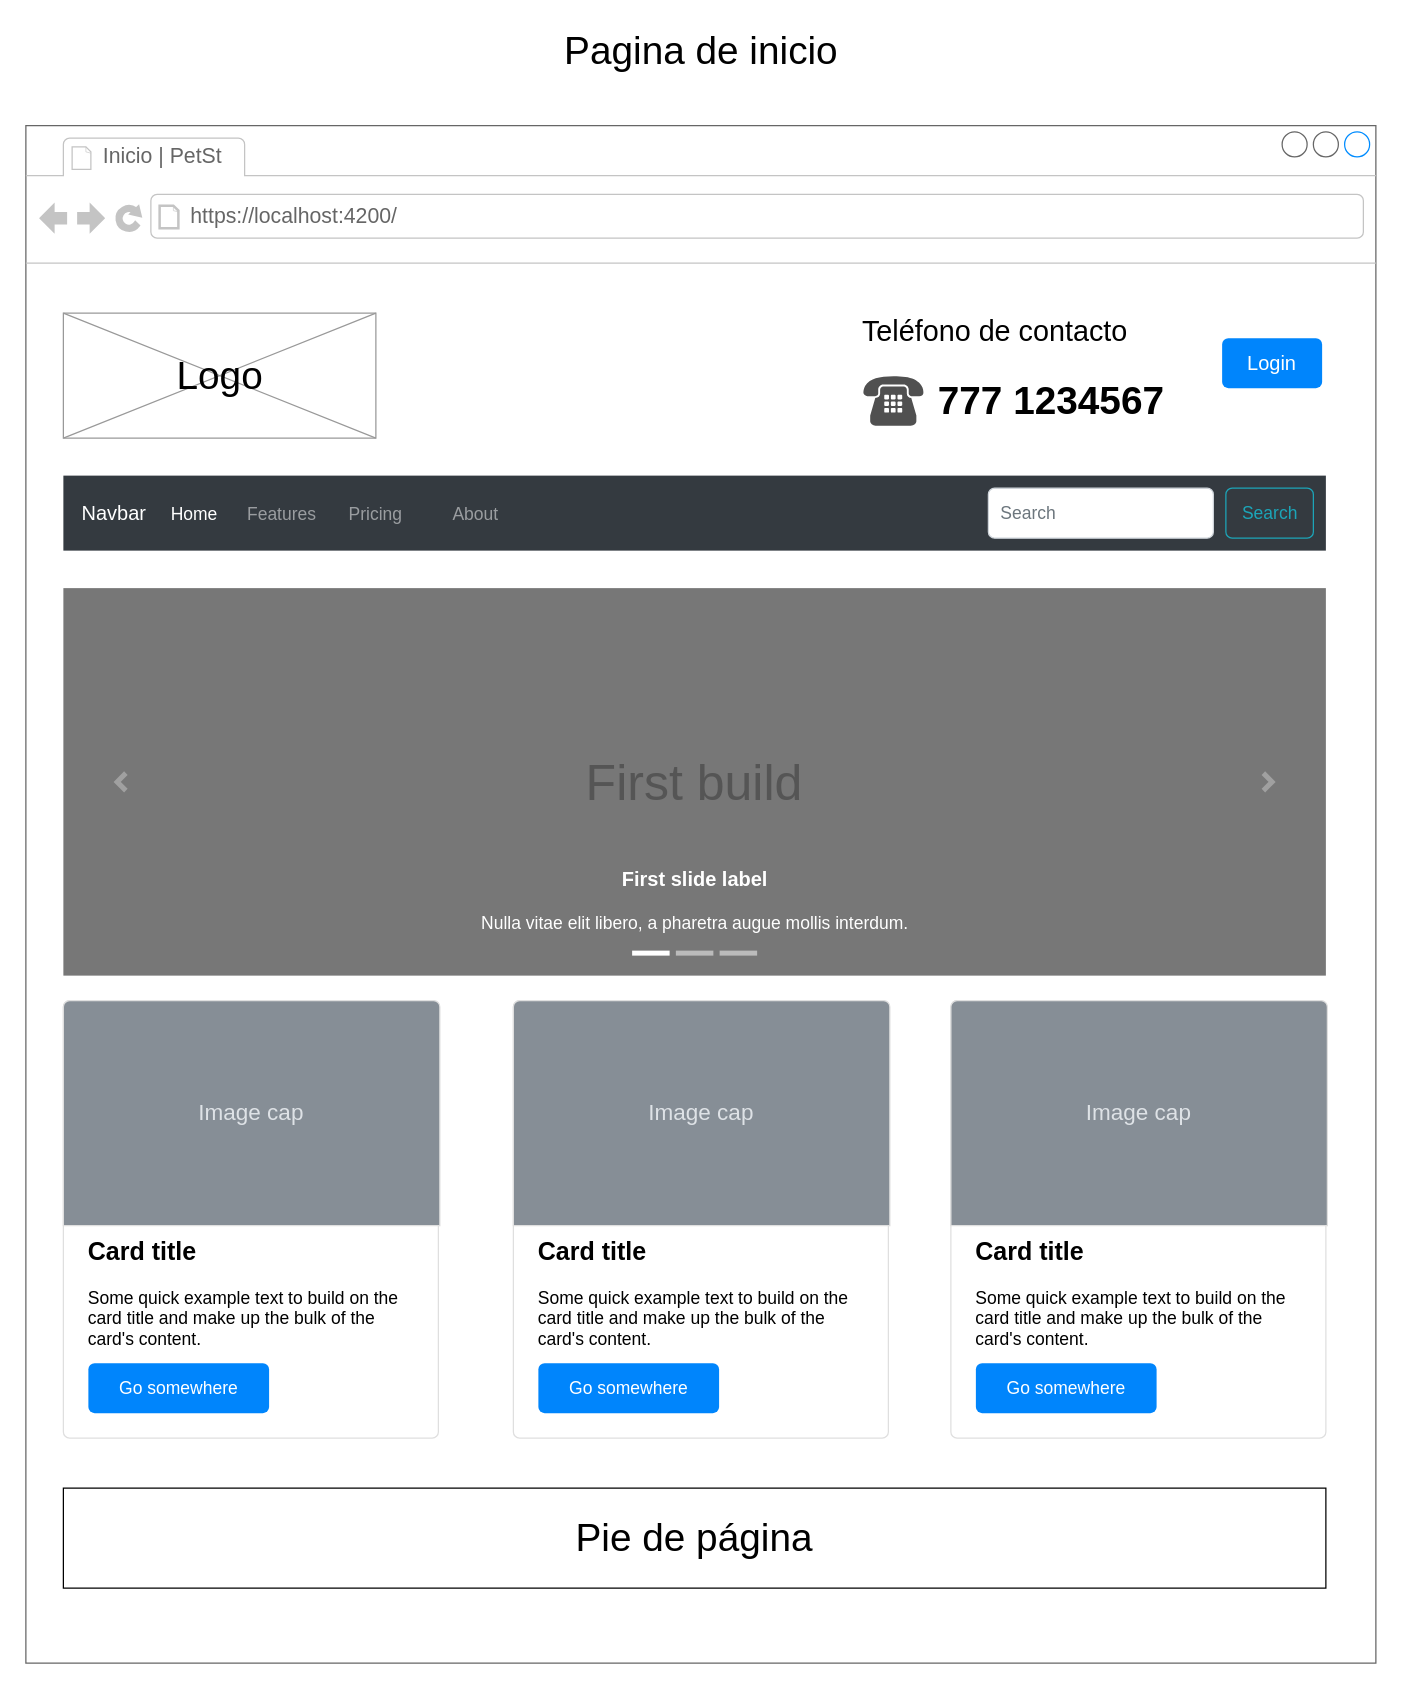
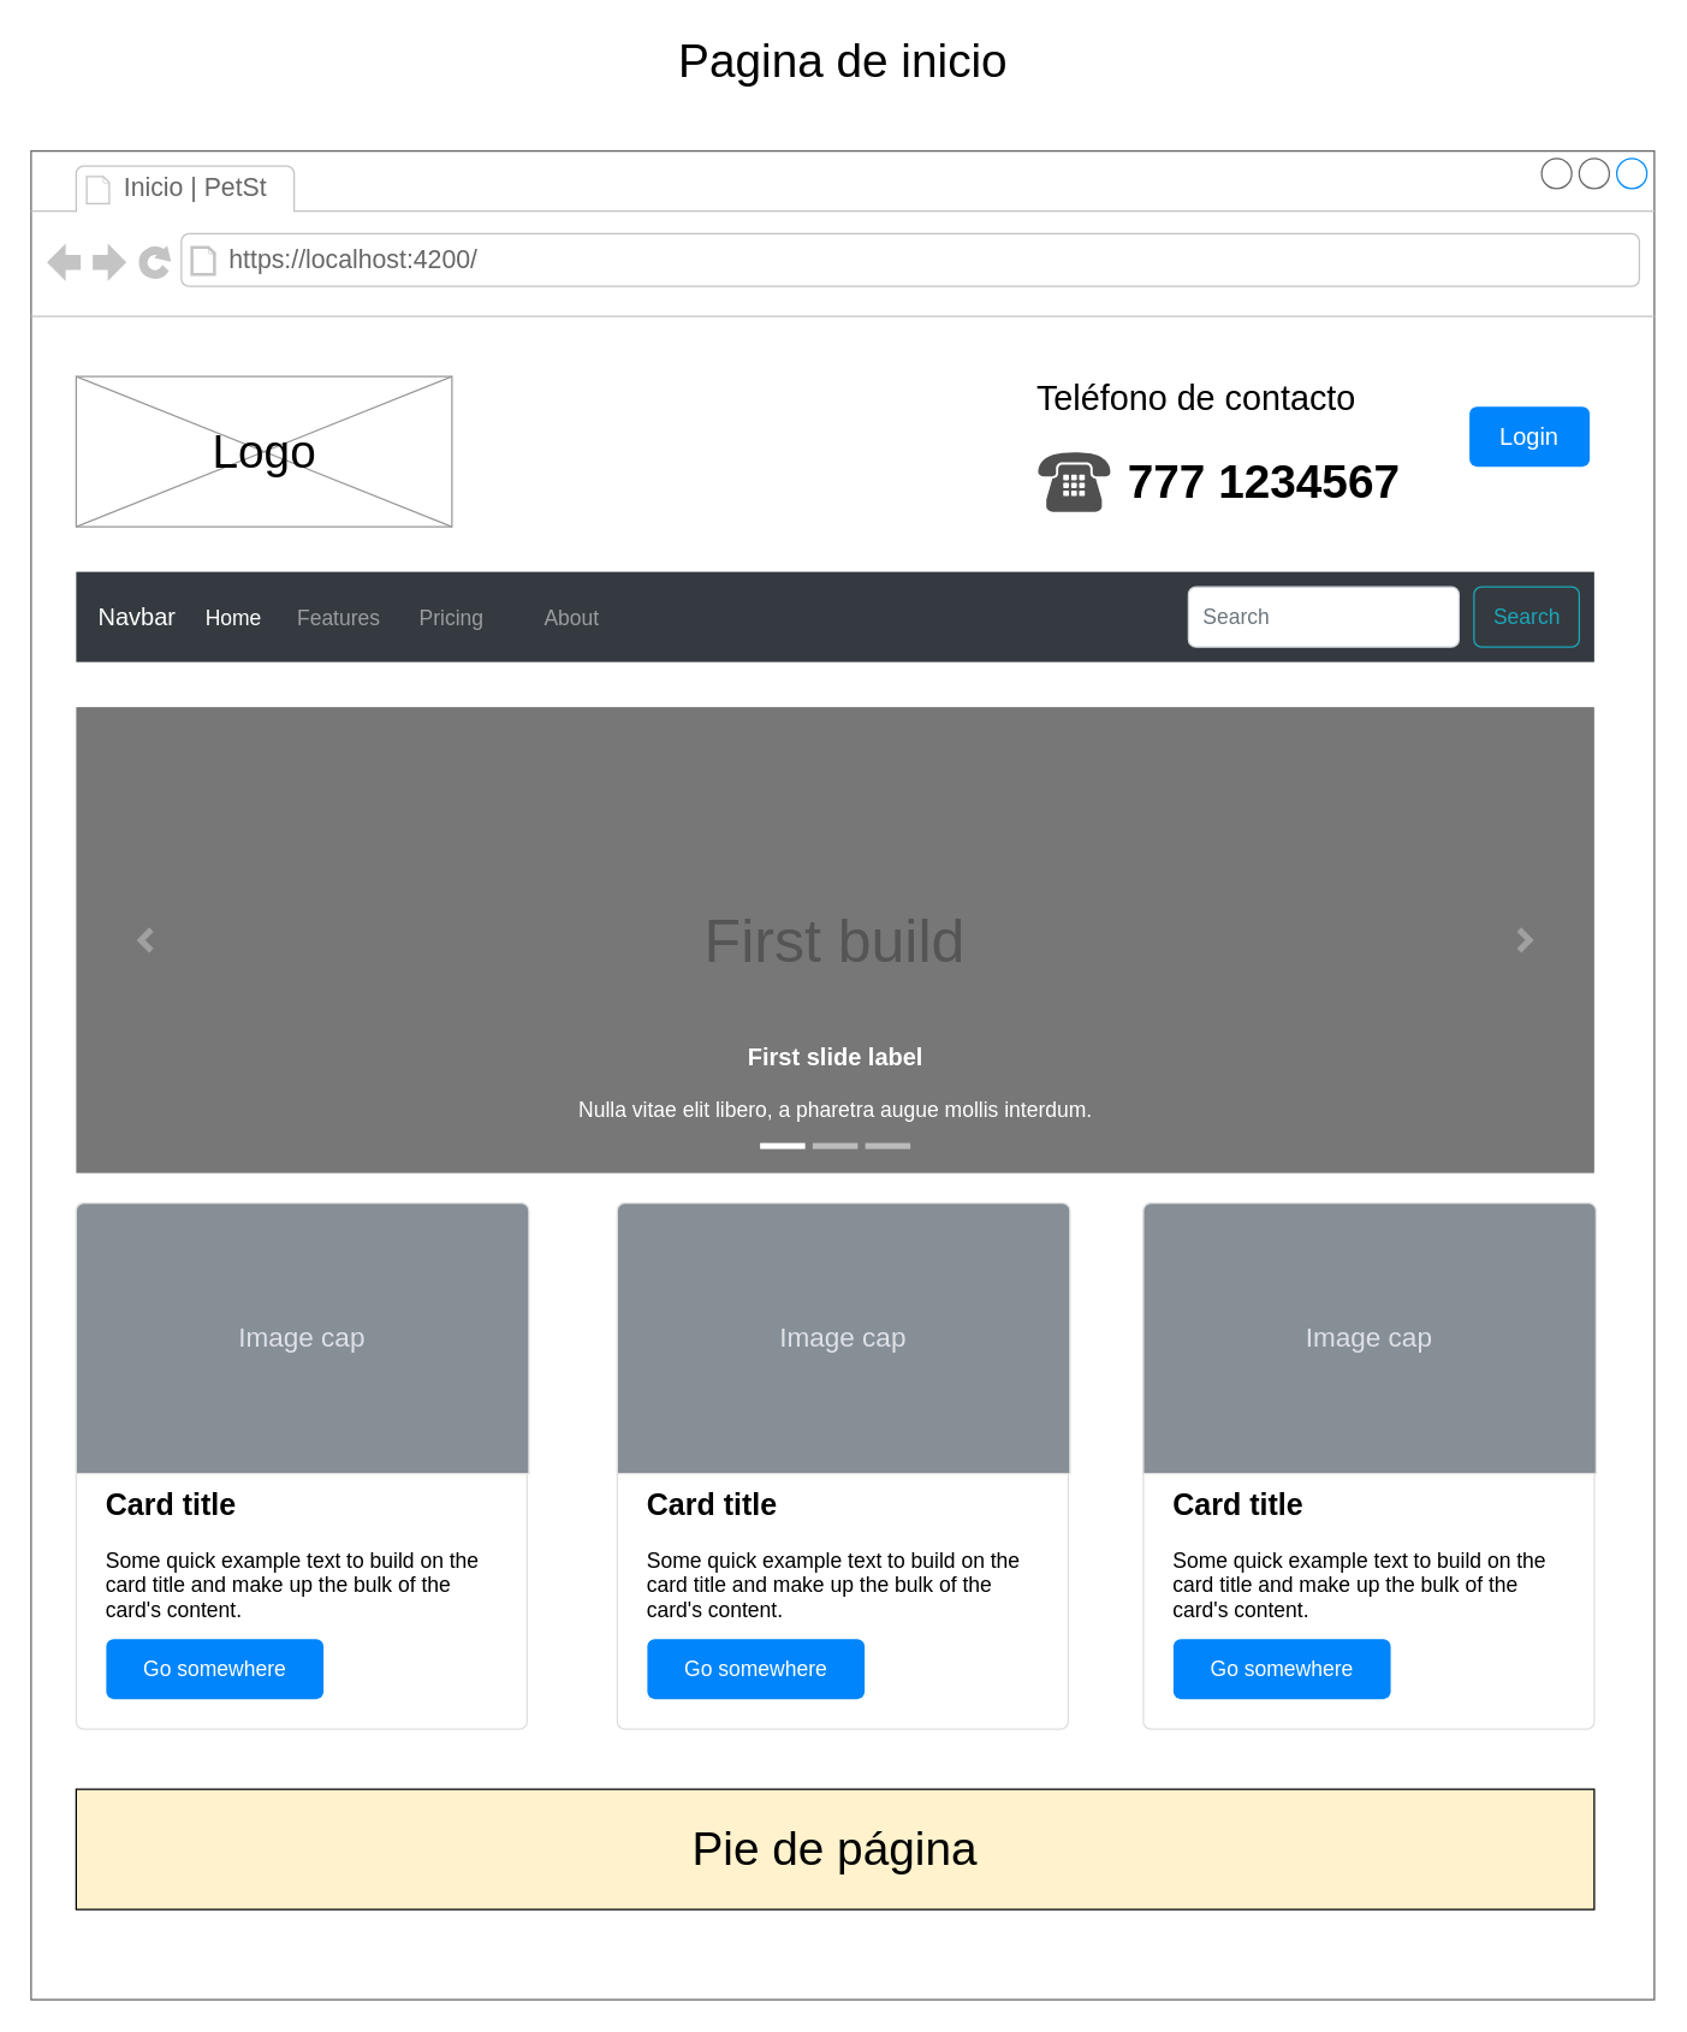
  <mxCell id="0" />
  <mxCell id="1" parent="0" />
  <mxCell id="2" value="" style="strokeWidth=1;shadow=0;dashed=0;align=center;html=1;shape=mxgraph.mockup.containers.browserWindow;rSize=0;strokeColor=#666666;strokeColor2=#008cff;strokeColor3=#c4c4c4;mainText=,;recursiveResize=0;fontSize=14;" vertex="1" parent="1"><mxGeometry x="20" y="100" width="1080" height="1230" as="geometry" /></mxCell>
  <mxCell id="3" value="Inicio | PetSt" style="strokeWidth=1;shadow=0;dashed=0;align=center;html=1;shape=mxgraph.mockup.containers.anchor;fontSize=17;fontColor=#666666;align=left;" vertex="1" parent="2"><mxGeometry x="60" y="12" width="110" height="26" as="geometry" /></mxCell>
  <mxCell id="4" value="https://localhost:4200/" style="strokeWidth=1;shadow=0;dashed=0;align=center;html=1;shape=mxgraph.mockup.containers.anchor;rSize=0;fontSize=17;fontColor=#666666;align=left;" vertex="1" parent="2"><mxGeometry x="130" y="60" width="250" height="26" as="geometry" /></mxCell>
  <mxCell id="5" value="Teléfono de contacto" style="text;html=1;resizable=0;autosize=1;align=center;verticalAlign=middle;points=[];fillColor=none;strokeColor=none;rounded=0;fontSize=23;" vertex="1" parent="2"><mxGeometry x="660" y="150" width="230" height="30" as="geometry" /></mxCell>
  <mxCell id="6" value="" style="pointerEvents=1;shadow=0;dashed=0;html=1;strokeColor=none;fillColor=#505050;labelPosition=center;verticalLabelPosition=bottom;verticalAlign=top;outlineConnect=0;align=center;shape=mxgraph.office.devices.phone_traditional;fontSize=23;" vertex="1" parent="2"><mxGeometry x="670" y="200" width="48" height="40" as="geometry" /></mxCell>
  <mxCell id="7" value="777 1234567" style="text;html=1;resizable=0;autosize=1;align=center;verticalAlign=middle;points=[];fillColor=none;strokeColor=none;rounded=0;fontSize=31;fontStyle=1" vertex="1" parent="2"><mxGeometry x="720" y="200" width="200" height="40" as="geometry" /></mxCell>
  <mxCell id="8" value="" style="group" vertex="1" connectable="0" parent="2"><mxGeometry x="30" y="150" width="250" height="100" as="geometry" /></mxCell>
  <mxCell id="9" value="" style="verticalLabelPosition=bottom;shadow=0;dashed=0;align=center;html=1;verticalAlign=top;strokeWidth=1;shape=mxgraph.mockup.graphics.simpleIcon;strokeColor=#999999;fontSize=31;" vertex="1" parent="8"><mxGeometry width="250" height="100" as="geometry" /></mxCell>
  <mxCell id="10" value="Logo" style="text;html=1;resizable=0;autosize=1;align=center;verticalAlign=middle;points=[];fillColor=none;strokeColor=none;rounded=0;fontSize=31;" vertex="1" parent="8"><mxGeometry x="85" y="30" width="80" height="40" as="geometry" /></mxCell>
  <mxCell id="11" value="Login" style="html=1;shadow=0;dashed=0;shape=mxgraph.bootstrap.rrect;rSize=5;strokeColor=none;strokeWidth=1;fillColor=#0085FC;fontColor=#FFFFFF;whiteSpace=wrap;align=center;verticalAlign=middle;spacingLeft=0;fontStyle=0;fontSize=16;spacing=5;" vertex="1" parent="2"><mxGeometry x="957" y="170" width="80" height="40" as="geometry" /></mxCell>
  <mxCell id="12" value="Navbar" style="html=1;shadow=0;dashed=0;fillColor=#343A40;strokeColor=none;fontSize=16;fontColor=#ffffff;align=left;spacing=15;" vertex="1" parent="2"><mxGeometry x="30" y="280" width="1010" height="60" as="geometry" /></mxCell>
  <mxCell id="13" value="Home" style="fillColor=none;strokeColor=none;fontSize=14;fontColor=#ffffff;align=center;" vertex="1" parent="12"><mxGeometry width="70" height="40" relative="1" as="geometry"><mxPoint x="70" y="10" as="offset" /></mxGeometry></mxCell>
  <mxCell id="14" value="Features" style="fillColor=none;strokeColor=none;fontSize=14;fontColor=#9A9DA0;align=center;" vertex="1" parent="12"><mxGeometry width="70" height="40" relative="1" as="geometry"><mxPoint x="140" y="10" as="offset" /></mxGeometry></mxCell>
  <mxCell id="15" value="Pricing" style="fillColor=none;strokeColor=none;fontSize=14;fontColor=#9A9DA0;align=center;spacingRight=0;" vertex="1" parent="12"><mxGeometry width="80" height="40" relative="1" as="geometry"><mxPoint x="210" y="10" as="offset" /></mxGeometry></mxCell>
  <mxCell id="16" value="About" style="fillColor=none;strokeColor=none;fontSize=14;fontColor=#9A9DA0;align=center;" vertex="1" parent="12"><mxGeometry width="80" height="40" relative="1" as="geometry"><mxPoint x="290" y="10" as="offset" /></mxGeometry></mxCell>
  <mxCell id="17" value="Search" style="html=1;shadow=0;dashed=0;shape=mxgraph.bootstrap.rrect;rSize=5;fontSize=14;fontColor=#1CA5B8;strokeColor=#1CA5B8;fillColor=none;" vertex="1" parent="12"><mxGeometry x="1" width="70" height="40" relative="1" as="geometry"><mxPoint x="-80" y="10" as="offset" /></mxGeometry></mxCell>
  <mxCell id="18" value="Search" style="html=1;shadow=0;dashed=0;shape=mxgraph.bootstrap.rrect;rSize=5;fontSize=14;fontColor=#6C767D;strokeColor=#CED4DA;fillColor=#ffffff;align=left;spacing=10;" vertex="1" parent="12"><mxGeometry x="1" width="180" height="40" relative="1" as="geometry"><mxPoint x="-270" y="10" as="offset" /></mxGeometry></mxCell>
  <mxCell id="19" value="First build" style="html=1;shadow=0;dashed=0;strokeColor=none;strokeWidth=1;fillColor=#777777;fontColor=#555555;whiteSpace=wrap;align=center;verticalAlign=middle;fontStyle=0;fontSize=40;" vertex="1" parent="2"><mxGeometry x="30" y="370" width="1010" height="310" as="geometry" /></mxCell>
  <mxCell id="20" value="" style="html=1;verticalLabelPosition=bottom;labelBackgroundColor=#ffffff;verticalAlign=top;shadow=0;dashed=0;strokeWidth=4;shape=mxgraph.ios7.misc.more;strokeColor=#a0a0a0;" vertex="1" parent="19"><mxGeometry x="1" y="0.5" width="7" height="14" relative="1" as="geometry"><mxPoint x="-50" y="-7" as="offset" /></mxGeometry></mxCell>
  <mxCell id="21" value="" style="flipH=1;html=1;verticalLabelPosition=bottom;labelBackgroundColor=#ffffff;verticalAlign=top;shadow=0;dashed=0;strokeWidth=4;shape=mxgraph.ios7.misc.more;strokeColor=#a0a0a0;" vertex="1" parent="19"><mxGeometry y="0.5" width="7" height="14" relative="1" as="geometry"><mxPoint x="43" y="-7" as="offset" /></mxGeometry></mxCell>
  <mxCell id="22" value="" style="html=1;shadow=0;strokeColor=none;fillColor=#ffffff;" vertex="1" parent="19"><mxGeometry x="0.5" y="1" width="30" height="4" relative="1" as="geometry"><mxPoint x="-50" y="-20" as="offset" /></mxGeometry></mxCell>
  <mxCell id="23" value="" style="html=1;shadow=0;strokeColor=none;fillColor=#BBBBBB;" vertex="1" parent="19"><mxGeometry x="0.5" y="1" width="30" height="4" relative="1" as="geometry"><mxPoint x="-15" y="-20" as="offset" /></mxGeometry></mxCell>
  <mxCell id="24" value="" style="html=1;shadow=0;strokeColor=none;fillColor=#BBBBBB;" vertex="1" parent="19"><mxGeometry x="0.5" y="1" width="30" height="4" relative="1" as="geometry"><mxPoint x="20" y="-20" as="offset" /></mxGeometry></mxCell>
  <mxCell id="25" value="&lt;font style=&quot;font-size: 16px&quot;&gt;&lt;b&gt;First slide label&lt;/b&gt;&lt;/font&gt;&lt;br style=&quot;font-size: 14px&quot;&gt;&lt;br style=&quot;font-size: 14px&quot;&gt;Nulla vitae elit libero, a pharetra augue mollis interdum." style="html=1;shadow=0;strokeColor=none;fillColor=none;resizeWidth=1;fontColor=#FFFFFF;fontSize=14;" vertex="1" parent="19"><mxGeometry y="1" width="1010" height="60" relative="1" as="geometry"><mxPoint y="-90" as="offset" /></mxGeometry></mxCell>
  <mxCell id="26" value="&lt;b&gt;&lt;font style=&quot;font-size: 20px&quot;&gt;Card title&lt;/font&gt;&lt;/b&gt;&lt;br style=&quot;font-size: 14px&quot;&gt;&lt;br style=&quot;font-size: 14px&quot;&gt;Some quick example text to build on the card title and make up the bulk of the card's content." style="html=1;shadow=0;dashed=0;shape=mxgraph.bootstrap.rrect;rSize=5;strokeColor=#DFDFDF;html=1;whiteSpace=wrap;fillColor=#ffffff;fontColor=#000000;verticalAlign=bottom;align=left;spacing=20;spacingBottom=50;fontSize=14;" vertex="1" parent="2"><mxGeometry x="30" y="700" width="300" height="350" as="geometry" /></mxCell>
  <mxCell id="27" value="Image cap" style="html=1;shadow=0;dashed=0;shape=mxgraph.bootstrap.topButton;rSize=5;perimeter=none;whiteSpace=wrap;fillColor=#868E96;strokeColor=#DFDFDF;fontColor=#DEE2E6;resizeWidth=1;fontSize=18;" vertex="1" parent="26"><mxGeometry width="301.205" height="180" relative="1" as="geometry" /></mxCell>
  <mxCell id="28" value="Go somewhere" style="html=1;shadow=0;dashed=0;shape=mxgraph.bootstrap.rrect;rSize=5;perimeter=none;whiteSpace=wrap;fillColor=#0085FC;strokeColor=none;fontColor=#ffffff;resizeWidth=1;fontSize=14;" vertex="1" parent="26"><mxGeometry y="1" width="144.578" height="40" relative="1" as="geometry"><mxPoint x="20" y="-60" as="offset" /></mxGeometry></mxCell>
  <mxCell id="29" value="&lt;b&gt;&lt;font style=&quot;font-size: 20px&quot;&gt;Card title&lt;/font&gt;&lt;/b&gt;&lt;br style=&quot;font-size: 14px&quot;&gt;&lt;br style=&quot;font-size: 14px&quot;&gt;Some quick example text to build on the card title and make up the bulk of the card's content." style="html=1;shadow=0;dashed=0;shape=mxgraph.bootstrap.rrect;rSize=5;strokeColor=#DFDFDF;html=1;whiteSpace=wrap;fillColor=#ffffff;fontColor=#000000;verticalAlign=bottom;align=left;spacing=20;spacingBottom=50;fontSize=14;" vertex="1" parent="2"><mxGeometry x="390" y="700" width="300" height="350" as="geometry" /></mxCell>
  <mxCell id="30" value="Image cap" style="html=1;shadow=0;dashed=0;shape=mxgraph.bootstrap.topButton;rSize=5;perimeter=none;whiteSpace=wrap;fillColor=#868E96;strokeColor=#DFDFDF;fontColor=#DEE2E6;resizeWidth=1;fontSize=18;" vertex="1" parent="29"><mxGeometry width="301.205" height="180" relative="1" as="geometry" /></mxCell>
  <mxCell id="31" value="Go somewhere" style="html=1;shadow=0;dashed=0;shape=mxgraph.bootstrap.rrect;rSize=5;perimeter=none;whiteSpace=wrap;fillColor=#0085FC;strokeColor=none;fontColor=#ffffff;resizeWidth=1;fontSize=14;" vertex="1" parent="29"><mxGeometry y="1" width="144.578" height="40" relative="1" as="geometry"><mxPoint x="20" y="-60" as="offset" /></mxGeometry></mxCell>
  <mxCell id="32" value="&lt;b&gt;&lt;font style=&quot;font-size: 20px&quot;&gt;Card title&lt;/font&gt;&lt;/b&gt;&lt;br style=&quot;font-size: 14px&quot;&gt;&lt;br style=&quot;font-size: 14px&quot;&gt;Some quick example text to build on the card title and make up the bulk of the card's content." style="html=1;shadow=0;dashed=0;shape=mxgraph.bootstrap.rrect;rSize=5;strokeColor=#DFDFDF;html=1;whiteSpace=wrap;fillColor=#ffffff;fontColor=#000000;verticalAlign=bottom;align=left;spacing=20;spacingBottom=50;fontSize=14;" vertex="1" parent="2"><mxGeometry x="740" y="700" width="300" height="350" as="geometry" /></mxCell>
  <mxCell id="33" value="Image cap" style="html=1;shadow=0;dashed=0;shape=mxgraph.bootstrap.topButton;rSize=5;perimeter=none;whiteSpace=wrap;fillColor=#868E96;strokeColor=#DFDFDF;fontColor=#DEE2E6;resizeWidth=1;fontSize=18;" vertex="1" parent="32"><mxGeometry width="301.205" height="180" relative="1" as="geometry" /></mxCell>
  <mxCell id="34" value="Go somewhere" style="html=1;shadow=0;dashed=0;shape=mxgraph.bootstrap.rrect;rSize=5;perimeter=none;whiteSpace=wrap;fillColor=#0085FC;strokeColor=none;fontColor=#ffffff;resizeWidth=1;fontSize=14;" vertex="1" parent="32"><mxGeometry y="1" width="144.578" height="40" relative="1" as="geometry"><mxPoint x="20" y="-60" as="offset" /></mxGeometry></mxCell>
- <mxCell id="35" value="Pie de página" style="whiteSpace=wrap;html=1;fontSize=31;" vertex="1" parent="2"><mxGeometry x="30" y="1090" width="1010" height="80" as="geometry" /></mxCell>
+ <mxCell id="35" value="Pie de página" style="whiteSpace=wrap;html=1;fontSize=31;fillColor=#fff2cc;" vertex="1" parent="2"><mxGeometry x="30" y="1090" width="1010" height="80" as="geometry" /></mxCell>
  <mxCell id="36" value="Pagina de inicio" style="text;html=1;resizable=0;autosize=1;align=center;verticalAlign=middle;points=[];fillColor=none;strokeColor=none;rounded=0;fontSize=31;" vertex="1" parent="1"><mxGeometry x="445" y="20" width="230" height="40" as="geometry" /></mxCell>
